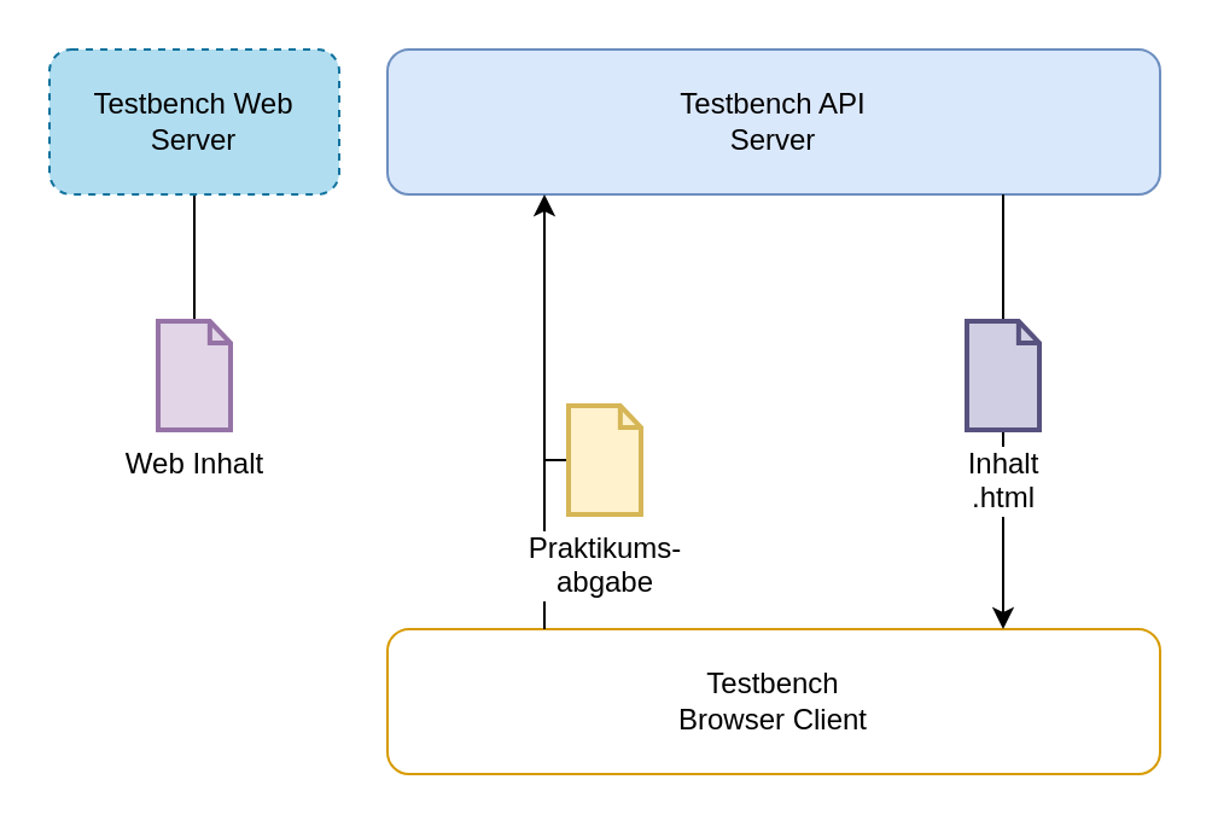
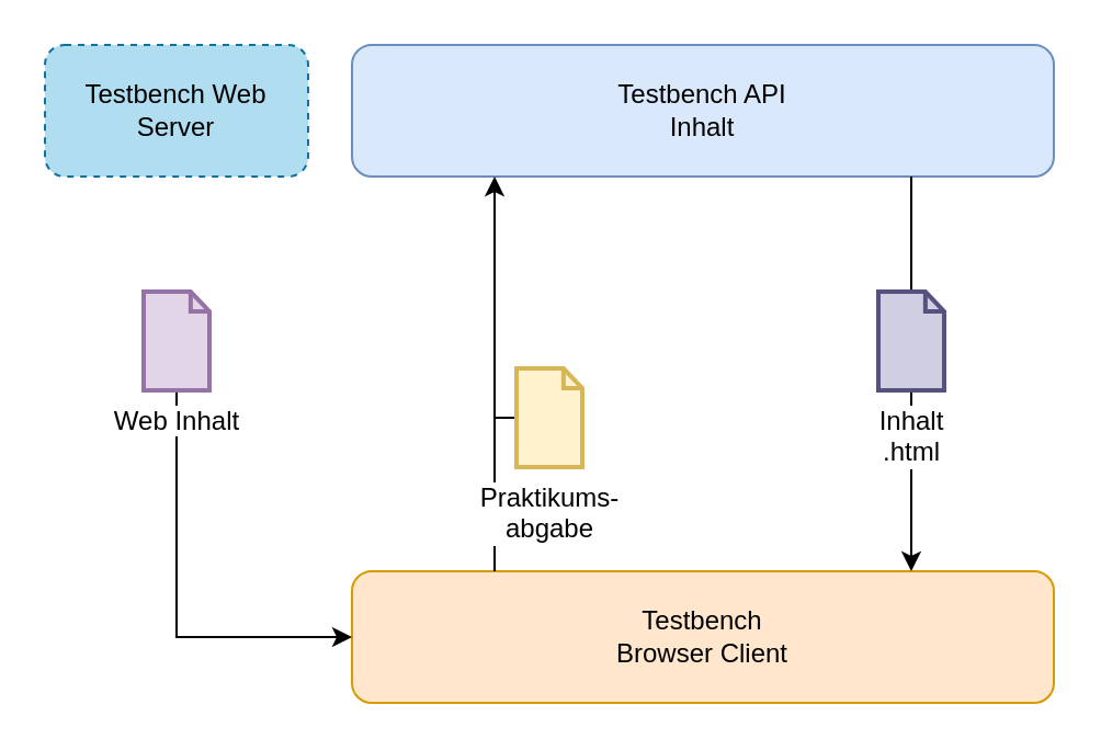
  <mxCell id="0" />
  <mxCell id="1" parent="0" />
- <mxCell id="2" style="edgeStyle=orthogonalEdgeStyle;rounded=0;orthogonalLoop=1;jettySize=auto;html=1;endArrow=none;endFill=0;" edge="1" parent="1" source="3" target="7"><mxGeometry relative="1" as="geometry"><mxPoint x="80.048" y="130" as="targetPoint" /></mxGeometry></mxCell>
  <mxCell id="3" value="Testbench Web Server" style="rounded=1;whiteSpace=wrap;html=1;fillColor=#b1ddf0;strokeColor=#10739e;dashed=1;" vertex="1" parent="1"><mxGeometry x="20" y="20" width="120" height="60" as="geometry" /></mxCell>
- <mxCell id="4" value="Testbench&lt;br&gt;Browser Client" style="rounded=1;whiteSpace=wrap;html=1;fillColor=#ffffff;strokeColor=#d79b00;" vertex="1" parent="1"><mxGeometry x="160" y="260" width="320" height="60" as="geometry" /></mxCell>
- <mxCell id="5" value="Testbench API&lt;br&gt;Server" style="rounded=1;whiteSpace=wrap;html=1;fillColor=#dae8fc;strokeColor=#6c8ebf;glass=0;sketch=0;" vertex="1" parent="1"><mxGeometry x="160" y="20" width="320" height="60" as="geometry" /></mxCell>
+ <mxCell id="4" value="Testbench&lt;br&gt;Browser Client" style="rounded=1;whiteSpace=wrap;html=1;fillColor=#ffe6cc;strokeColor=#d79b00;" vertex="1" parent="1"><mxGeometry x="160" y="260" width="320" height="60" as="geometry" /></mxCell>
+ <mxCell id="5" value="Testbench API&lt;br&gt;Inhalt" style="rounded=1;whiteSpace=wrap;html=1;fillColor=#dae8fc;strokeColor=#6c8ebf;glass=0;sketch=0;" vertex="1" parent="1"><mxGeometry x="160" y="20" width="320" height="60" as="geometry" /></mxCell>
+ <mxCell id="6" style="edgeStyle=orthogonalEdgeStyle;rounded=0;orthogonalLoop=1;jettySize=auto;html=1;entryX=0;entryY=0.5;entryDx=0;entryDy=0;endArrow=classic;endFill=1;" edge="1" parent="1" source="7" target="4"><mxGeometry relative="1" as="geometry"><mxPoint x="80.048" y="165" as="sourcePoint" /><Array as="points"><mxPoint x="80" y="290" /></Array></mxGeometry></mxCell>
  <mxCell id="7" value="Web Inhalt" style="html=1;verticalLabelPosition=bottom;align=center;labelBackgroundColor=#ffffff;verticalAlign=top;strokeWidth=2;strokeColor=#9673a6;shadow=0;dashed=0;shape=mxgraph.ios7.icons.document;fillColor=#e1d5e7;" vertex="1" parent="1"><mxGeometry x="65" y="132.5" width="30" height="45" as="geometry" /></mxCell>
  <mxCell id="8" style="edgeStyle=orthogonalEdgeStyle;rounded=0;orthogonalLoop=1;jettySize=auto;html=1;fontColor=#000000;startArrow=none;startFill=0;endArrow=none;endFill=0;" edge="1" parent="1" target="11"><mxGeometry relative="1" as="geometry"><mxPoint x="225" y="260" as="sourcePoint" /><Array as="points"><mxPoint x="225" y="240" /><mxPoint x="225" y="240" /></Array></mxGeometry></mxCell>
  <mxCell id="9" style="edgeStyle=orthogonalEdgeStyle;rounded=0;orthogonalLoop=1;jettySize=auto;html=1;fontColor=#000000;startArrow=none;startFill=0;endArrow=none;endFill=0;" edge="1" parent="1" target="13"><mxGeometry relative="1" as="geometry"><mxPoint x="415" y="80" as="sourcePoint" /><Array as="points"><mxPoint x="415" y="100" /><mxPoint x="415" y="100" /></Array></mxGeometry></mxCell>
  <mxCell id="10" style="edgeStyle=orthogonalEdgeStyle;rounded=0;orthogonalLoop=1;jettySize=auto;html=1;fontColor=#000000;endArrow=classic;endFill=1;startArrow=none;startFill=0;" edge="1" parent="1" source="11"><mxGeometry relative="1" as="geometry"><mxPoint x="225" y="80" as="targetPoint" /><Array as="points"><mxPoint x="225" y="90" /><mxPoint x="225" y="90" /></Array></mxGeometry></mxCell>
  <mxCell id="11" value="Praktikums-&lt;br&gt;abgabe&lt;br&gt;" style="html=1;verticalLabelPosition=bottom;align=center;labelBackgroundColor=#ffffff;verticalAlign=top;strokeWidth=2;strokeColor=#d6b656;shadow=0;dashed=0;shape=mxgraph.ios7.icons.document;fillColor=#fff2cc;" vertex="1" parent="1"><mxGeometry x="235" y="167.5" width="30" height="45" as="geometry" /></mxCell>
  <mxCell id="12" value="" style="edgeStyle=orthogonalEdgeStyle;rounded=0;orthogonalLoop=1;jettySize=auto;html=1;fontColor=#000000;startArrow=none;startFill=0;endArrow=classic;endFill=1;" edge="1" parent="1" source="13"><mxGeometry relative="1" as="geometry"><mxPoint x="415" y="260" as="targetPoint" /><Array as="points"><mxPoint x="415" y="240" /><mxPoint x="415" y="240" /></Array></mxGeometry></mxCell>
  <mxCell id="13" value="Inhalt&lt;br&gt;.html" style="html=1;verticalLabelPosition=bottom;align=center;labelBackgroundColor=#ffffff;verticalAlign=top;strokeWidth=2;strokeColor=#56517e;shadow=0;dashed=0;shape=mxgraph.ios7.icons.document;fillColor=#d0cee2;" vertex="1" parent="1"><mxGeometry x="400" y="132.5" width="30" height="45" as="geometry" /></mxCell>
